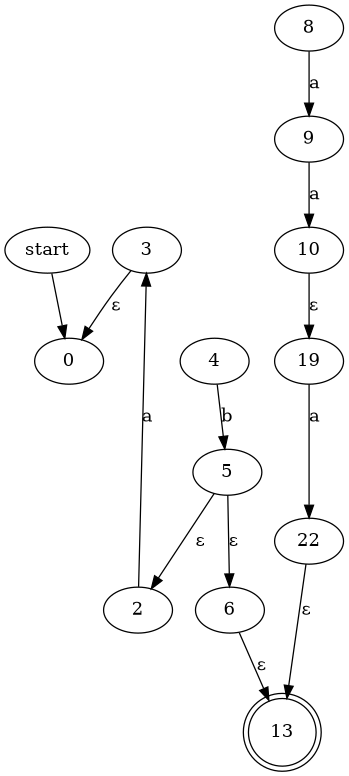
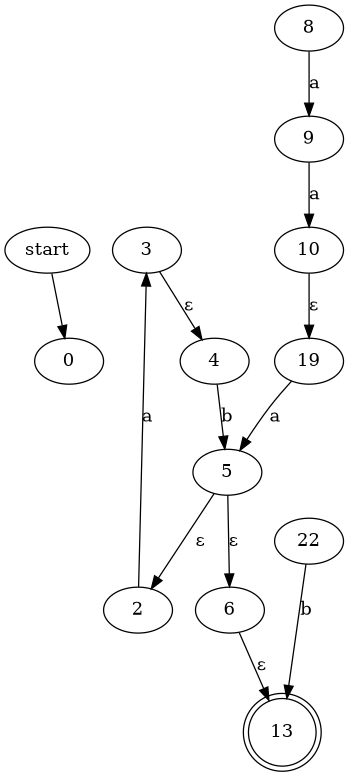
  digraph {
    rankdir=TB
    n1 [label=0]
    n2 [label=2]
    n3 [label=3]
    n4 [label=6]
    n5 [label=13 shape=doublecircle]
    n6 [label=4]
    n7 [label=5]
    n8 [label=8]
    n9 [label=9]
    n10 [label=10]
    n11 [label=19]
    n12 [label=22]
    n13 [label=start]
    n2 -> n3 [label=a]
-   n3 -> n1 [label="ε"]
+   n3 -> n6 [label="ε"]
    n4 -> n5 [label="ε"]
    n6 -> n7 [label=b]
    n7 -> n2 [label="ε"]
    n7 -> n4 [label="ε"]
    n8 -> n9 [label=a]
    n9 -> n10 [label=a]
    n10 -> n11 [label="ε"]
-   n11 -> n12 [label=a]
-   n12 -> n5 [label="ε"]
+   n11 -> n7 [label=a]
+   n12 -> n5 [label=b]
    n13 -> n1
  }
